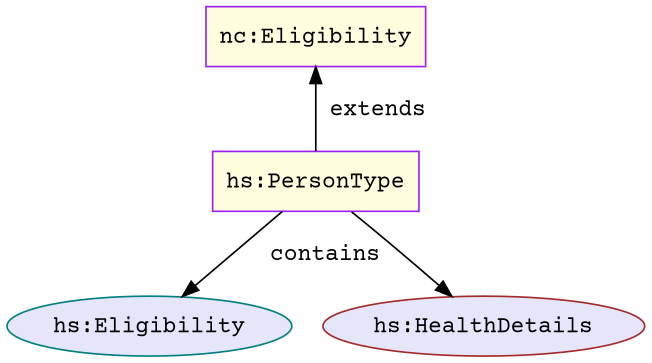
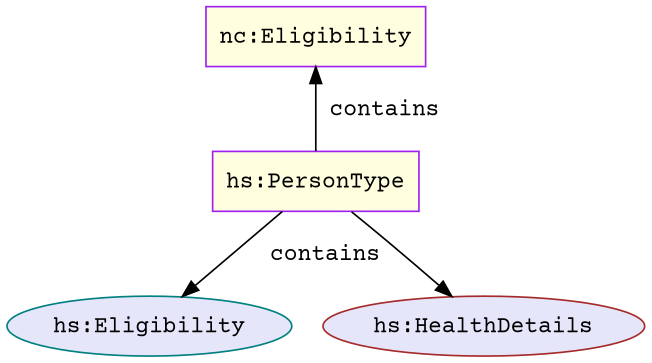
  digraph {
    fontname="Courier Prime"
    labelloc=b
    rankdir=BT
    node [color=purple fillcolor=lavender fontname="Courier Prime" shape=oval style=filled]
    edge [fontname="Courier Prime"]
    n1 [color=teal label="hs:Eligibility"]
    n2 [color=brown label="hs:HealthDetails"]
    n3 [fillcolor=lightyellow label="nc:Eligibility" shape=rectangle]
    n4 [fillcolor=lightyellow label="hs:PersonType" shape=rectangle]
    subgraph sub_1 {
      rank=min
      n1
      n2
    }
    n4 -> n1 [label="  contains"]
    n4 -> n2
-   n4 -> n3 [label=" extends"]
+   n4 -> n3 [label=" contains"]
  }
